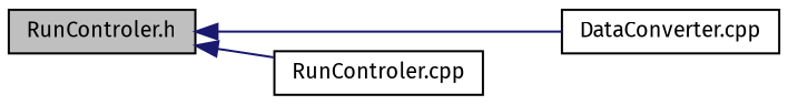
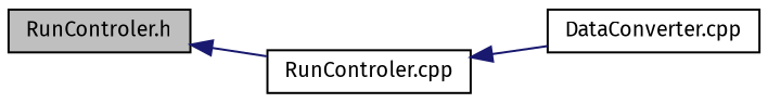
  digraph {
    fontname="Fira Sans"
    rankdir=LR
    node [color=black fillcolor=white fontname="Fira Sans" fontsize=10 shape=record style=filled]
    edge [color=midnightblue dir=back fontname="Fira Sans" fontsize=10 labelfontname=Helvetica labelfontsize=10 style=solid]
    n1 [fillcolor=grey75 fontcolor=black height=0.2 label="RunControler.h" width=0.4]
    n2 [height=0.2 label="DataConverter.cpp" width=0.4]
    n3 [height=0.2 label="RunControler.cpp" width=0.4]
-   n1 -> n2
+   n3 -> n2
    n1 -> n3
  }
